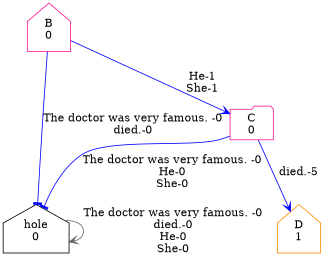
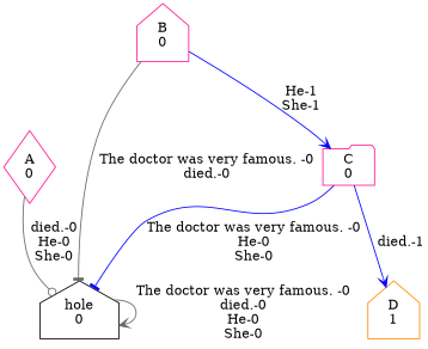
  digraph {
    rankdir=TB
    node [color=deeppink shape=house]
    edge [arrowhead=vee color=gray40]
+   n1 [label="A\n0" shape=diamond]
    n2 [color=black label="hole\n0"]
    n3 [label="B\n0"]
    n4 [label="C\n0" shape=folder]
    n5 [color=darkorange label="D\n1"]
+   n1 -> n2 [arrowhead=odot label="died.-0\nHe-0\nShe-0"]
    n2 -> n2 [label="The doctor was very famous. -0\ndied.-0\nHe-0\nShe-0"]
-   n3 -> n2 [arrowhead=tee color=blue label="The doctor was very famous. -0\ndied.-0"]
+   n3 -> n2 [arrowhead=tee label="The doctor was very famous. -0\ndied.-0"]
    n3 -> n4 [color=blue label="He-1\nShe-1"]
    n4 -> n2 [arrowhead=tee color=blue label="The doctor was very famous. -0\nHe-0\nShe-0"]
-   n4 -> n5 [color=blue label="died.-5"]
+   n4 -> n5 [color=blue label="died.-1"]
  }
